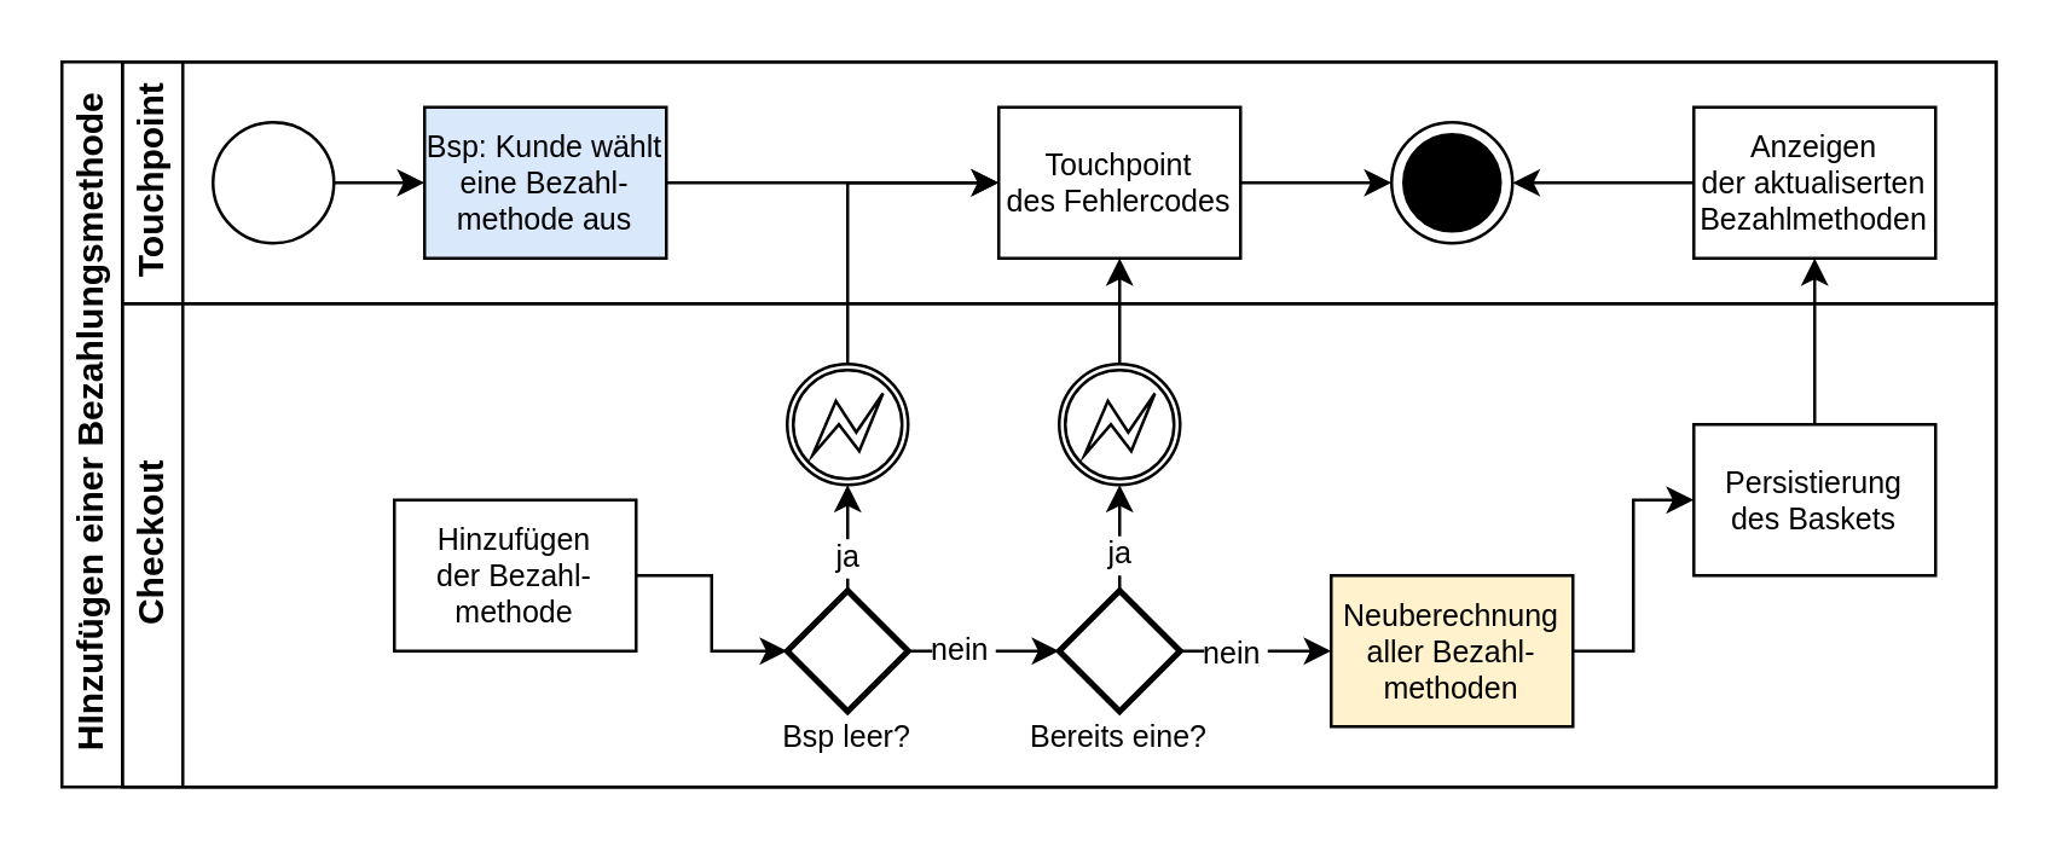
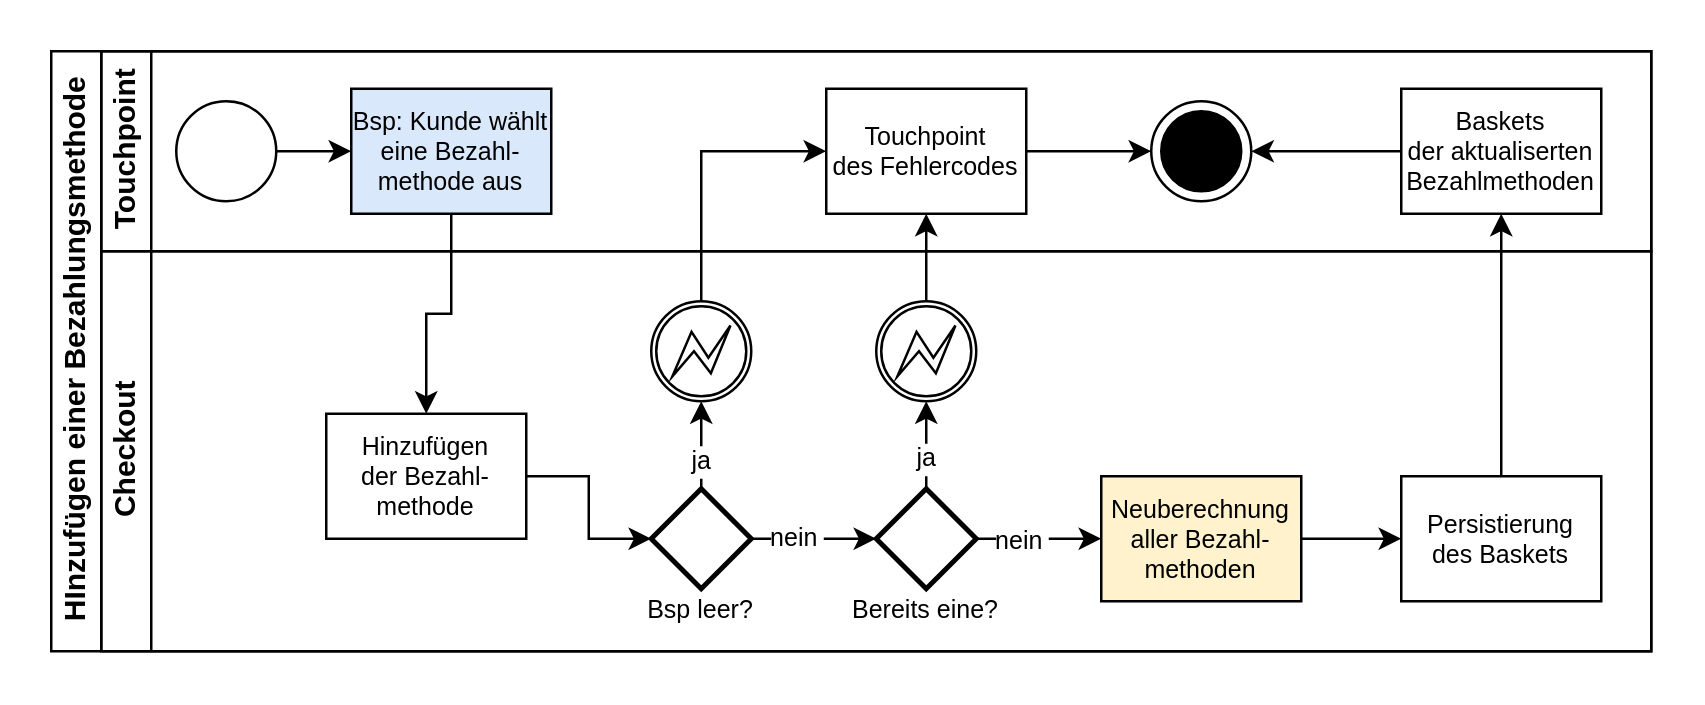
  <mxCell id="0" />
  <mxCell id="1" parent="0" />
  <mxCell id="2" value="HInzufügen einer Bezahlungsmethode" style="swimlane;html=1;childLayout=stackLayout;resizeParent=1;resizeParentMax=0;horizontal=0;startSize=20;horizontalStack=0;fontColor=#000000;strokeColor=#000000;fontSize=12;fillColor=none;" parent="1" vertex="1"><mxGeometry x="20" y="20" width="640" height="240" as="geometry" /></mxCell>
  <mxCell id="3" value="Touchpoint" style="swimlane;html=1;startSize=20;horizontal=0;fontColor=#000000;strokeColor=#000000;fillColor=none;" parent="2" vertex="1"><mxGeometry x="20" width="620" height="80" as="geometry" /></mxCell>
  <mxCell id="4" value="" style="edgeStyle=orthogonalEdgeStyle;rounded=0;orthogonalLoop=1;jettySize=auto;html=1;fontColor=#000000;strokeColor=#000000;" parent="3" source="5" target="6" edge="1"><mxGeometry relative="1" as="geometry" /></mxCell>
  <mxCell id="5" value="" style="ellipse;whiteSpace=wrap;html=1;fontColor=#000000;strokeColor=#000000;fillColor=#FFFFFF;" parent="3" vertex="1"><mxGeometry x="30" y="20" width="40" height="40" as="geometry" /></mxCell>
  <mxCell id="6" value="Bsp: Kunde wählt&#10;eine Bezahl-&#10;methode aus" style="rounded=0;fontFamily=Helvetica;fontSize=10;fontColor=#000000;align=center;strokeColor=#000000;fillColor=#dae8fc;" parent="3" vertex="1"><mxGeometry x="100" y="15" width="80" height="50" as="geometry" /></mxCell>
  <mxCell id="7" style="edgeStyle=orthogonalEdgeStyle;rounded=0;orthogonalLoop=1;jettySize=auto;html=1;fontSize=10;fontColor=#000000;strokeColor=#000000;" parent="3" source="8" target="9" edge="1"><mxGeometry relative="1" as="geometry" /></mxCell>
  <mxCell id="8" value="Touchpoint&#10;des Fehlercodes" style="rounded=0;fontFamily=Helvetica;fontSize=10;fontColor=#000000;align=center;strokeColor=#000000;fillColor=#FFFFFF;" parent="3" vertex="1"><mxGeometry x="290" y="15" width="80" height="50" as="geometry" /></mxCell>
  <mxCell id="9" value="" style="ellipse;html=1;shape=endState;fillColor=#000000;strokeColor=#000000;fontSize=10;fontColor=#000000;" parent="3" vertex="1"><mxGeometry x="420" y="20" width="40" height="40" as="geometry" /></mxCell>
  <mxCell id="10" style="edgeStyle=orthogonalEdgeStyle;rounded=0;orthogonalLoop=1;jettySize=auto;html=1;entryX=1;entryY=0.5;entryDx=0;entryDy=0;fontSize=11;fontColor=#000000;strokeColor=#000000;" parent="3" source="11" target="9" edge="1"><mxGeometry relative="1" as="geometry" /></mxCell>
- <mxCell id="11" value="Anzeigen&#10;der aktualiserten&#10;Bezahlmethoden" style="rounded=0;fontFamily=Helvetica;fontSize=10;fontColor=#000000;align=center;strokeColor=#000000;fillColor=#FFFFFF;" parent="3" vertex="1"><mxGeometry x="520" y="15" width="80" height="50" as="geometry" /></mxCell>
+ <mxCell id="11" value="Baskets&#10;der aktualiserten&#10;Bezahlmethoden" style="rounded=0;fontFamily=Helvetica;fontSize=10;fontColor=#000000;align=center;strokeColor=#000000;fillColor=#FFFFFF;" parent="3" vertex="1"><mxGeometry x="520" y="15" width="80" height="50" as="geometry" /></mxCell>
  <mxCell id="12" value="Checkout" style="swimlane;html=1;startSize=20;horizontal=0;fontColor=#000000;strokeColor=#000000;fillColor=none;" parent="2" vertex="1"><mxGeometry x="20" y="80" width="620" height="160" as="geometry" /></mxCell>
  <mxCell id="13" style="edgeStyle=orthogonalEdgeStyle;rounded=0;orthogonalLoop=1;jettySize=auto;html=1;fontSize=11;fontColor=#000000;strokeColor=#000000;" parent="12" source="14" target="22" edge="1"><mxGeometry relative="1" as="geometry" /></mxCell>
  <mxCell id="14" value="Hinzufügen&#10;der Bezahl-&#10;methode" style="rounded=0;fontFamily=Helvetica;fontSize=10;fontColor=#000000;align=center;strokeColor=#000000;fillColor=#FFFFFF;" parent="12" vertex="1"><mxGeometry x="90" y="65" width="80" height="50" as="geometry" /></mxCell>
  <mxCell id="15" value="" style="points=[[0.145,0.145,0],[0.5,0,0],[0.855,0.145,0],[1,0.5,0],[0.855,0.855,0],[0.5,1,0],[0.145,0.855,0],[0,0.5,0]];shape=mxgraph.bpmn.event;html=1;verticalLabelPosition=bottom;labelBackgroundColor=#ffffff;verticalAlign=top;align=center;perimeter=ellipsePerimeter;outlineConnect=0;aspect=fixed;outline=boundInt;symbol=error;fontSize=10;fontColor=#000000;strokeColor=#000000;fillColor=#FFFFFF;" parent="12" vertex="1"><mxGeometry x="220" y="20" width="40" height="40" as="geometry" /></mxCell>
  <mxCell id="16" style="edgeStyle=orthogonalEdgeStyle;rounded=0;orthogonalLoop=1;jettySize=auto;html=1;fontSize=11;fontColor=#000000;strokeColor=#000000;" parent="12" source="17" target="31" edge="1"><mxGeometry relative="1" as="geometry" /></mxCell>
  <mxCell id="17" value="Neuberechnung&#10;aller Bezahl-&#10;methoden" style="rounded=0;fontFamily=Helvetica;fontSize=10;fontColor=#000000;align=center;strokeColor=#000000;fillColor=#fff2cc;" parent="12" vertex="1"><mxGeometry x="400" y="90" width="80" height="50" as="geometry" /></mxCell>
  <mxCell id="18" style="edgeStyle=orthogonalEdgeStyle;rounded=0;orthogonalLoop=1;jettySize=auto;html=1;entryX=0.5;entryY=1;entryDx=0;entryDy=0;entryPerimeter=0;fontSize=11;fontColor=#000000;strokeColor=#000000;" parent="12" source="22" target="15" edge="1"><mxGeometry relative="1" as="geometry" /></mxCell>
  <mxCell id="19" value="ja" style="edgeLabel;align=center;verticalAlign=middle;resizable=0;points=[];fontSize=10;fontColor=#000000;labelBackgroundColor=#FFFFFF;" parent="18" vertex="1" connectable="0"><mxGeometry x="-0.235" relative="1" as="geometry"><mxPoint y="5" as="offset" /></mxGeometry></mxCell>
  <mxCell id="20" style="edgeStyle=orthogonalEdgeStyle;rounded=0;orthogonalLoop=1;jettySize=auto;html=1;fontSize=11;fontColor=#000000;strokeColor=#000000;" parent="12" source="22" target="28" edge="1"><mxGeometry relative="1" as="geometry" /></mxCell>
  <mxCell id="21" value="nein" style="edgeLabel;align=center;verticalAlign=middle;resizable=0;points=[];fontSize=10;fontColor=#000000;labelBackgroundColor=#FFFFFF;" parent="20" vertex="1" connectable="0"><mxGeometry x="-0.258" relative="1" as="geometry"><mxPoint x="-2" y="-1" as="offset" /></mxGeometry></mxCell>
  <mxCell id="22" value="" style="strokeWidth=2;html=1;shape=mxgraph.flowchart.decision;whiteSpace=wrap;fontSize=10;fontColor=#000000;fillColor=#FFFFFF;strokeColor=#000000;" parent="12" vertex="1"><mxGeometry x="220" y="95" width="40" height="40" as="geometry" /></mxCell>
  <mxCell id="23" value="Bsp leer?" style="text;strokeColor=none;fillColor=none;align=center;verticalAlign=middle;rounded=0;fontSize=10;fontColor=#000000;labelBackgroundColor=none;" parent="12" vertex="1"><mxGeometry x="212.5" y="138" width="55" height="10" as="geometry" /></mxCell>
  <mxCell id="24" style="edgeStyle=orthogonalEdgeStyle;rounded=0;orthogonalLoop=1;jettySize=auto;html=1;fontSize=11;fontColor=#000000;strokeColor=#000000;" parent="12" source="28" target="30" edge="1"><mxGeometry relative="1" as="geometry" /></mxCell>
  <mxCell id="25" value="ja" style="edgeLabel;align=center;verticalAlign=middle;resizable=0;points=[];fontSize=10;fontColor=#000000;labelBackgroundColor=#FFFFFF;" parent="24" vertex="1" connectable="0"><mxGeometry x="-0.148" y="1" relative="1" as="geometry"><mxPoint x="1" y="6" as="offset" /></mxGeometry></mxCell>
  <mxCell id="26" style="edgeStyle=orthogonalEdgeStyle;rounded=0;orthogonalLoop=1;jettySize=auto;html=1;entryX=0;entryY=0.5;entryDx=0;entryDy=0;fontSize=11;fontColor=#000000;strokeColor=#000000;" parent="12" source="28" target="17" edge="1"><mxGeometry relative="1" as="geometry" /></mxCell>
  <mxCell id="27" value="nein" style="edgeLabel;align=center;verticalAlign=middle;resizable=0;points=[];fontSize=10;fontColor=#000000;labelBackgroundColor=#FFFFFF;" vertex="1" connectable="0" parent="26"><mxGeometry x="-0.333" relative="1" as="geometry"><mxPoint as="offset" /></mxGeometry></mxCell>
  <mxCell id="28" value="" style="strokeWidth=2;html=1;shape=mxgraph.flowchart.decision;whiteSpace=wrap;fontSize=10;fontColor=#000000;fillColor=#FFFFFF;strokeColor=#000000;" parent="12" vertex="1"><mxGeometry x="310" y="95" width="40" height="40" as="geometry" /></mxCell>
  <mxCell id="29" value="Bereits eine?" style="text;strokeColor=none;fillColor=none;align=center;verticalAlign=middle;rounded=0;fontSize=10;fontColor=#000000;labelBackgroundColor=none;" parent="12" vertex="1"><mxGeometry x="302.5" y="138" width="55" height="10" as="geometry" /></mxCell>
  <mxCell id="30" value="" style="points=[[0.145,0.145,0],[0.5,0,0],[0.855,0.145,0],[1,0.5,0],[0.855,0.855,0],[0.5,1,0],[0.145,0.855,0],[0,0.5,0]];shape=mxgraph.bpmn.event;html=1;verticalLabelPosition=bottom;labelBackgroundColor=#ffffff;verticalAlign=top;align=center;perimeter=ellipsePerimeter;outlineConnect=0;aspect=fixed;outline=boundInt;symbol=error;fontSize=10;fontColor=#000000;strokeColor=#000000;fillColor=#FFFFFF;" parent="12" vertex="1"><mxGeometry x="310" y="20" width="40" height="40" as="geometry" /></mxCell>
- <mxCell id="31" value="Persistierung&#10;des Baskets" style="rounded=0;fontFamily=Helvetica;fontSize=10;fontColor=#000000;align=center;strokeColor=#000000;fillColor=#FFFFFF;" parent="12" vertex="1"><mxGeometry x="520" y="40" width="80" height="50" as="geometry" /></mxCell>
- <mxCell id="32" style="edgeStyle=orthogonalEdgeStyle;rounded=0;orthogonalLoop=1;jettySize=auto;html=1;fontSize=10;fontColor=#000000;strokeColor=#000000;" parent="2" source="6" target="8" edge="1"><mxGeometry relative="1" as="geometry" /></mxCell>
+ <mxCell id="31" value="Persistierung&#10;des Baskets" style="rounded=0;fontFamily=Helvetica;fontSize=10;fontColor=#000000;align=center;strokeColor=#000000;fillColor=#FFFFFF;" parent="12" vertex="1"><mxGeometry x="520" y="90" width="80" height="50" as="geometry" /></mxCell>
+ <mxCell id="32" style="edgeStyle=orthogonalEdgeStyle;rounded=0;orthogonalLoop=1;jettySize=auto;html=1;fontSize=10;fontColor=#000000;strokeColor=#000000;" parent="2" source="6" target="14" edge="1"><mxGeometry relative="1" as="geometry" /></mxCell>
  <mxCell id="33" style="edgeStyle=orthogonalEdgeStyle;rounded=0;orthogonalLoop=1;jettySize=auto;html=1;fontSize=10;fontColor=#000000;strokeColor=#000000;exitX=0.5;exitY=0;exitDx=0;exitDy=0;exitPerimeter=0;entryX=0;entryY=0.5;entryDx=0;entryDy=0;" parent="2" source="15" target="8" edge="1"><mxGeometry relative="1" as="geometry"><mxPoint x="430" y="135" as="sourcePoint" /></mxGeometry></mxCell>
  <mxCell id="34" style="edgeStyle=orthogonalEdgeStyle;rounded=0;orthogonalLoop=1;jettySize=auto;html=1;fontSize=11;fontColor=#000000;strokeColor=#000000;entryX=0.5;entryY=1;entryDx=0;entryDy=0;" parent="2" source="30" target="8" edge="1"><mxGeometry relative="1" as="geometry"><mxPoint x="420" y="160" as="targetPoint" /></mxGeometry></mxCell>
  <mxCell id="35" style="edgeStyle=orthogonalEdgeStyle;rounded=0;orthogonalLoop=1;jettySize=auto;html=1;fontSize=11;fontColor=#000000;strokeColor=#000000;" parent="2" source="31" target="11" edge="1"><mxGeometry relative="1" as="geometry" /></mxCell>
